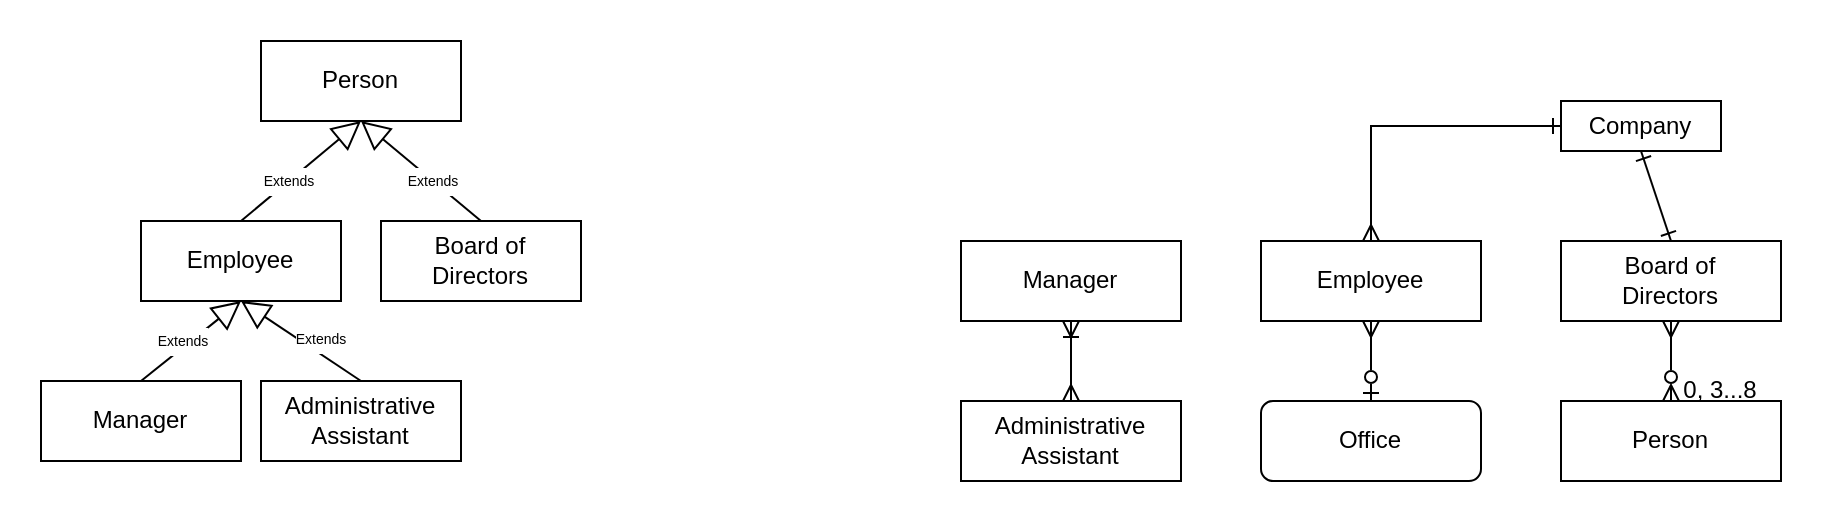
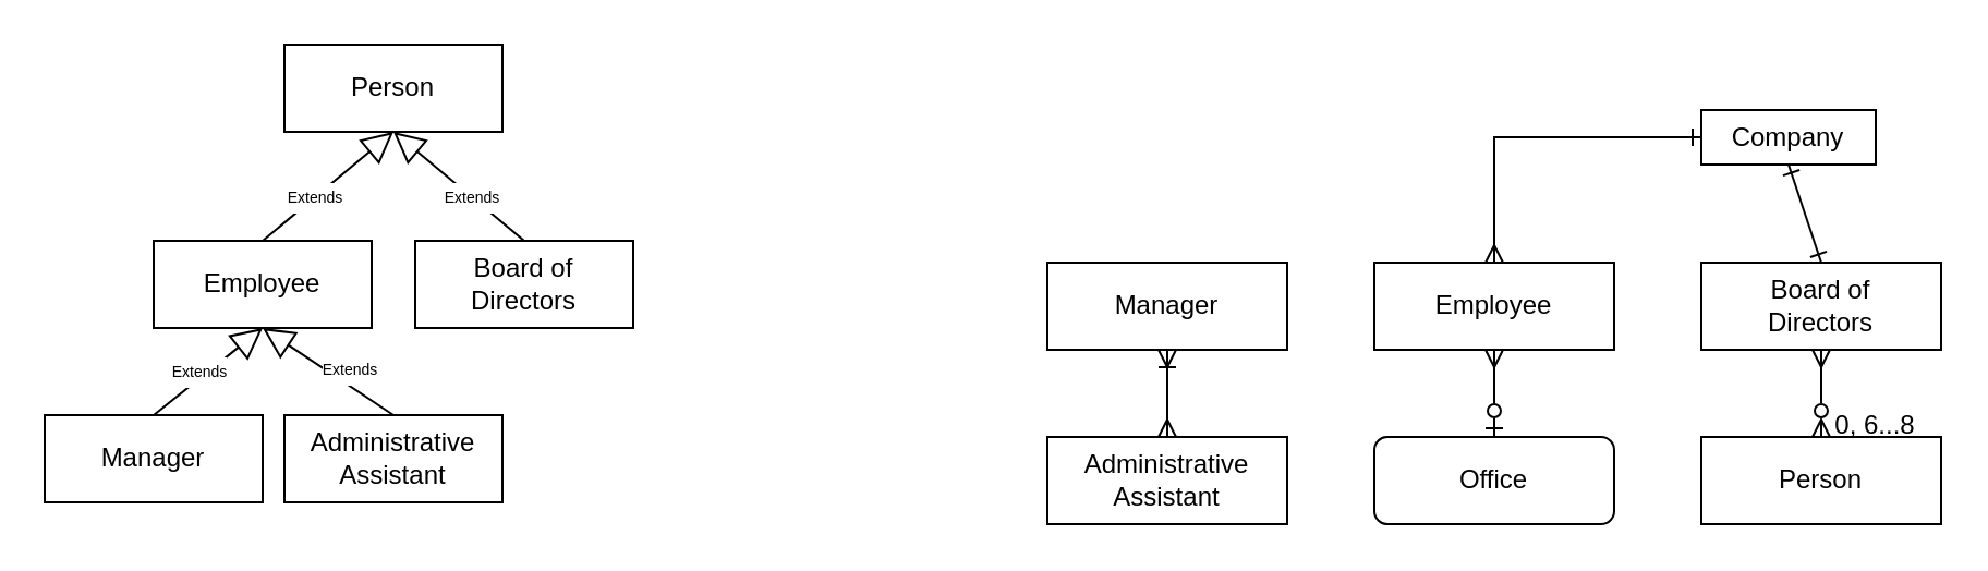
  <mxCell id="0" style=";html=1;" />
  <mxCell id="1" style=";html=1;" parent="0" />
  <mxCell id="2" value="Person" style="html=1;whiteSpace=wrap;" vertex="1" parent="1"><mxGeometry x="780" y="200" width="110" height="40" as="geometry" /></mxCell>
  <mxCell id="3" value="Employee" style="html=1;whiteSpace=wrap;" vertex="1" parent="1"><mxGeometry x="630" y="120" width="110" height="40" as="geometry" /></mxCell>
  <mxCell id="4" value="Manager" style="html=1;whiteSpace=wrap;" vertex="1" parent="1"><mxGeometry x="480" y="120" width="110" height="40" as="geometry" /></mxCell>
  <mxCell id="5" value="Administrative&lt;br&gt;Assistant" style="html=1;whiteSpace=wrap;" vertex="1" parent="1"><mxGeometry x="480" y="200" width="110" height="40" as="geometry" /></mxCell>
  <mxCell id="6" value="Company" style="html=1;whiteSpace=wrap;" vertex="1" parent="1"><mxGeometry x="780" y="50" width="80" height="25" as="geometry" /></mxCell>
  <mxCell id="7" value="Board of&lt;br&gt;Directors" style="html=1;whiteSpace=wrap;" vertex="1" parent="1"><mxGeometry x="780" y="120" width="110" height="40" as="geometry" /></mxCell>
  <mxCell id="8" value="" style="fontSize=12;html=1;endArrow=ERmany;endFill=0;rounded=0;exitX=0;exitY=0.5;exitDx=0;exitDy=0;startArrow=ERone;startFill=0;entryX=0.5;entryY=0;entryDx=0;entryDy=0;edgeStyle=orthogonalEdgeStyle;" edge="1" parent="1" source="6" target="3"><mxGeometry width="100" height="100" relative="1" as="geometry"><mxPoint x="680" y="110" as="sourcePoint" /><mxPoint x="780" y="10" as="targetPoint" /></mxGeometry></mxCell>
  <mxCell id="9" value="" style="fontSize=12;html=1;endArrow=ERmany;endFill=0;rounded=0;exitX=0.5;exitY=1;exitDx=0;exitDy=0;startArrow=ERoneToMany;startFill=0;entryX=0.5;entryY=0;entryDx=0;entryDy=0;" edge="1" parent="1" source="4" target="5"><mxGeometry width="100" height="100" relative="1" as="geometry"><mxPoint x="790" y="70" as="sourcePoint" /><mxPoint x="670" y="70" as="targetPoint" /></mxGeometry></mxCell>
  <mxCell id="10" value="" style="fontSize=12;html=1;endArrow=ERone;startArrow=ERone;rounded=0;entryX=0.5;entryY=1;entryDx=0;entryDy=0;exitX=0.5;exitY=0;exitDx=0;exitDy=0;startFill=0;endFill=0;" edge="1" parent="1" source="7" target="6"><mxGeometry width="100" height="100" relative="1" as="geometry"><mxPoint x="680" y="110" as="sourcePoint" /><mxPoint x="780" y="10" as="targetPoint" /></mxGeometry></mxCell>
  <mxCell id="11" value="Office" style="html=1;whiteSpace=wrap;rounded=1;" vertex="1" parent="1"><mxGeometry x="630" y="200" width="110" height="40" as="geometry" /></mxCell>
  <mxCell id="12" value="" style="fontSize=12;html=1;endArrow=ERmany;endFill=0;rounded=0;startArrow=ERzeroToOne;startFill=0;entryX=0.5;entryY=1;entryDx=0;entryDy=0;exitX=0.5;exitY=0;exitDx=0;exitDy=0;" edge="1" parent="1" source="11" target="3"><mxGeometry width="100" height="100" relative="1" as="geometry"><mxPoint x="605" y="0" as="sourcePoint" /><mxPoint x="670" y="70" as="targetPoint" /></mxGeometry></mxCell>
  <mxCell id="13" value="" style="fontSize=12;html=1;endArrow=ERmany;endFill=0;rounded=0;exitX=0.5;exitY=0;exitDx=0;exitDy=0;startArrow=ERzeroToMany;startFill=0;entryX=0.5;entryY=1;entryDx=0;entryDy=0;" edge="1" parent="1" source="2" target="7"><mxGeometry width="100" height="100" relative="1" as="geometry"><mxPoint x="790" y="70" as="sourcePoint" /><mxPoint x="670" y="70" as="targetPoint" /></mxGeometry></mxCell>
- <mxCell id="14" value="0, 3...8" style="text;html=1;strokeColor=none;fillColor=none;align=center;verticalAlign=middle;whiteSpace=wrap;rounded=0;" vertex="1" parent="1"><mxGeometry x="830" y="190" width="60" height="10" as="geometry" /></mxCell>
+ <mxCell id="14" value="0, 6...8" style="text;html=1;strokeColor=none;fillColor=none;align=center;verticalAlign=middle;whiteSpace=wrap;rounded=0;" vertex="1" parent="1"><mxGeometry x="830" y="190" width="60" height="10" as="geometry" /></mxCell>
  <mxCell id="15" value="Person" style="html=1;whiteSpace=wrap;" vertex="1" parent="1"><mxGeometry x="130" y="20" width="100" height="40" as="geometry" /></mxCell>
  <mxCell id="16" value="&lt;p style=&quot;line-height: 0%; font-size: 7px;&quot;&gt;&lt;font style=&quot;font-size: 7px;&quot;&gt;Extends&lt;/font&gt;&lt;/p&gt;" style="endArrow=block;endSize=12;endFill=0;html=1;rounded=0;entryX=0.5;entryY=1;entryDx=0;entryDy=0;jumpSize=6;fontSize=7;spacing=2;startSize=6;exitX=0.5;exitY=0;exitDx=0;exitDy=0;" edge="1" parent="1" source="17" target="15"><mxGeometry x="-0.2" width="160" relative="1" as="geometry"><mxPoint x="115" y="110" as="sourcePoint" /><mxPoint x="260" y="100" as="targetPoint" /><Array as="points" /><mxPoint as="offset" /></mxGeometry></mxCell>
  <mxCell id="17" value="Employee" style="html=1;whiteSpace=wrap;" vertex="1" parent="1"><mxGeometry x="70" y="110" width="100" height="40" as="geometry" /></mxCell>
  <mxCell id="18" value="&lt;p style=&quot;line-height: 0%; font-size: 7px;&quot;&gt;&lt;font style=&quot;font-size: 7px;&quot;&gt;Extends&lt;/font&gt;&lt;/p&gt;" style="endArrow=block;endSize=12;endFill=0;html=1;rounded=0;entryX=0.5;entryY=1;entryDx=0;entryDy=0;jumpSize=6;fontSize=7;spacing=2;startSize=6;exitX=0.5;exitY=0;exitDx=0;exitDy=0;" edge="1" parent="1" source="19" target="17"><mxGeometry x="-0.1" y="2" width="160" relative="1" as="geometry"><mxPoint x="90" y="200" as="sourcePoint" /><mxPoint x="90" y="170" as="targetPoint" /><Array as="points" /><mxPoint as="offset" /></mxGeometry></mxCell>
  <mxCell id="19" value="Manager" style="html=1;whiteSpace=wrap;" vertex="1" parent="1"><mxGeometry x="20" y="190" width="100" height="40" as="geometry" /></mxCell>
  <mxCell id="20" value="Administrative&lt;br&gt;Assistant" style="html=1;whiteSpace=wrap;" vertex="1" parent="1"><mxGeometry x="130" y="190" width="100" height="40" as="geometry" /></mxCell>
  <mxCell id="21" value="&lt;p style=&quot;line-height: 0%; font-size: 7px;&quot;&gt;&lt;font style=&quot;font-size: 7px;&quot;&gt;Extends&lt;/font&gt;&lt;/p&gt;" style="endArrow=block;endSize=12;endFill=0;html=1;rounded=0;entryX=0.5;entryY=1;entryDx=0;entryDy=0;jumpSize=6;fontSize=7;spacing=2;startSize=6;exitX=0.5;exitY=0;exitDx=0;exitDy=0;" edge="1" parent="1" source="20" target="17"><mxGeometry x="-0.231" y="-6" width="160" relative="1" as="geometry"><mxPoint x="80" y="200" as="sourcePoint" /><mxPoint x="130" y="160" as="targetPoint" /><Array as="points" /><mxPoint as="offset" /></mxGeometry></mxCell>
  <mxCell id="22" value="&lt;p style=&quot;line-height: 0%; font-size: 7px;&quot;&gt;&lt;font style=&quot;font-size: 7px;&quot;&gt;Extends&lt;/font&gt;&lt;/p&gt;" style="endArrow=block;endSize=12;endFill=0;html=1;rounded=0;entryX=0.5;entryY=1;entryDx=0;entryDy=0;jumpSize=6;fontSize=7;spacing=2;startSize=6;exitX=0.5;exitY=0;exitDx=0;exitDy=0;" edge="1" parent="1" source="23" target="15"><mxGeometry x="-0.2" width="160" relative="1" as="geometry"><mxPoint x="245" y="110" as="sourcePoint" /><mxPoint x="250" y="60" as="targetPoint" /><Array as="points" /><mxPoint as="offset" /></mxGeometry></mxCell>
  <mxCell id="23" value="Board of&lt;br&gt;Directors" style="html=1;whiteSpace=wrap;" vertex="1" parent="1"><mxGeometry x="190" y="110" width="100" height="40" as="geometry" /></mxCell>
